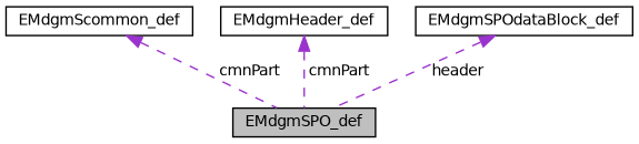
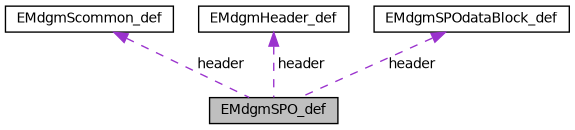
  digraph {
    node [color=black fillcolor=white fontname=Helvetica fontsize=10 shape=record style=filled]
    edge [color=darkorchid3 dir=back fontname=Helvetica fontsize=10 labelfontname=Helvetica labelfontsize=10 style=dashed]
    n1 [fillcolor=grey75 fontcolor=black height=0.2 label=EMdgmSPO_def width=0.4]
    n2 [height=0.2 label=EMdgmScommon_def width=0.4]
    n3 [height=0.2 label=EMdgmHeader_def width=0.4]
    n4 [height=0.2 label=EMdgmSPOdataBlock_def width=0.4]
-   n2 -> n1 [label=" cmnPart"]
-   n3 -> n1 [label=" cmnPart"]
+   n2 -> n1 [label=" header"]
+   n3 -> n1 [label=" header"]
    n4 -> n1 [label=" header"]
  }
